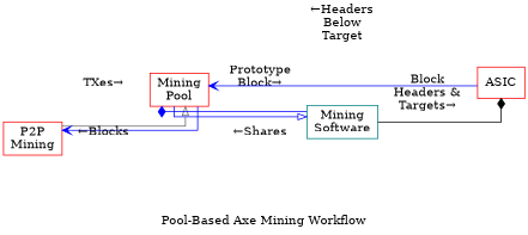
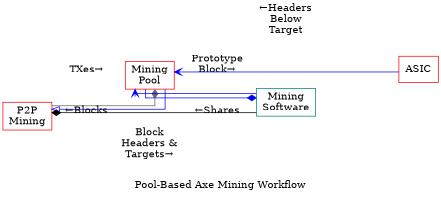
  digraph {
    label="Pool-Based Axe Mining Workflow"
    nodesep=0.5
    rankdir=LR
    splines=ortho
    node [color=red shape=box]
    edge [arrowhead=diamond color=blue]
    n1 [label="P2P\nMining"]
    n2 [label="Mining\nPool"]
    n3 [color=teal label="Mining\nSoftware"]
    n4 [label=ASIC]
-   n1 -> n2 [arrowhead=onormal color=gray40 label="TXes→"]
-   n2 -> n1 [arrowhead=vee label="←Blocks"]
-   n2 -> n3 [arrowhead=onormal label="Prototype\nBlock→"]
-   n3 -> n2 [constraint=false label="←Shares"]
-   n3 -> n4 [color=black label="Block\nHeaders &\nTargets→"]
+   n1 -> n2 [color=gray40 label="TXes→"]
+   n2 -> n1 [arrowhead=onormal label="←Blocks"]
+   n2 -> n3 [label="Prototype\nBlock→"]
+   n3 -> n2 [arrowhead=vee constraint=false label="←Shares"]
+   n3 -> n1 [color=black label="Block\nHeaders &\nTargets→"]
    n4 -> n2 [arrowhead=vee label="←Headers\nBelow\nTarget"]
  }
